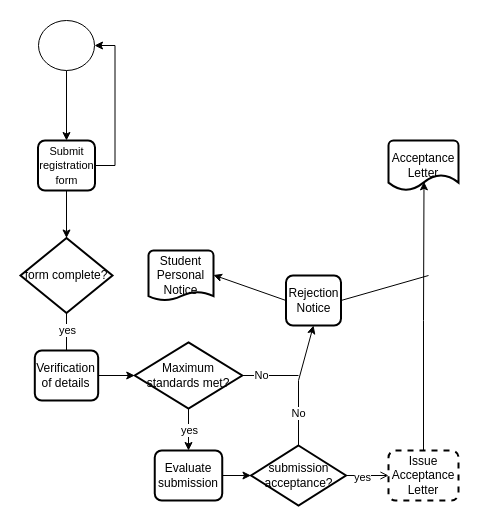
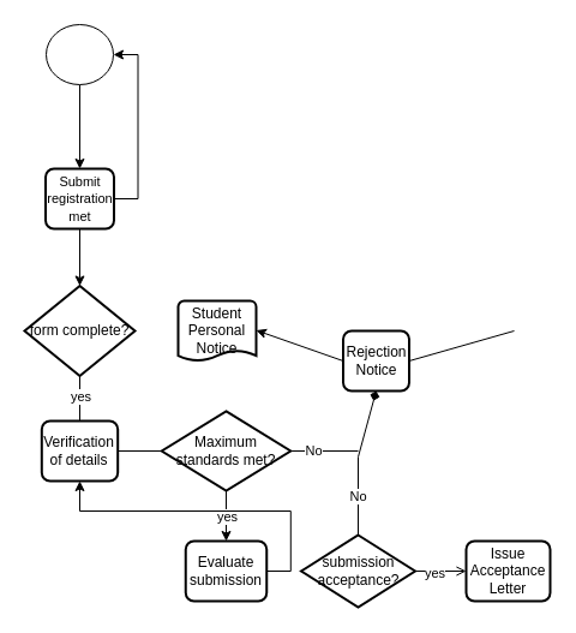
  <mxCell id="0" />
  <mxCell id="1" parent="0" />
  <mxCell id="2" style="edgeStyle=orthogonalEdgeStyle;rounded=0;orthogonalLoop=1;jettySize=auto;html=1;exitX=0.5;exitY=1;exitDx=0;exitDy=0;exitPerimeter=0;entryX=0.5;entryY=0;entryDx=0;entryDy=0;" edge="1" parent="1" source="3" target="4"><mxGeometry relative="1" as="geometry" /></mxCell>
  <mxCell id="3" value="" style="verticalLabelPosition=bottom;verticalAlign=top;html=1;shape=mxgraph.flowchart.on-page_reference;" vertex="1" parent="1"><mxGeometry x="38" y="20" width="56" height="50" as="geometry" /></mxCell>
- <mxCell id="4" value="&lt;font style=&quot;font-size: 11px;&quot;&gt;Submit registration form&lt;/font&gt;" style="rounded=1;whiteSpace=wrap;html=1;absoluteArcSize=1;arcSize=14;strokeWidth=2;" vertex="1" parent="1"><mxGeometry x="37.5" y="140" width="57" height="50" as="geometry" /></mxCell>
+ <mxCell id="4" value="&lt;font style=&quot;font-size: 11px;&quot;&gt;Submit registration met&lt;/font&gt;" style="rounded=1;whiteSpace=wrap;html=1;absoluteArcSize=1;arcSize=14;strokeWidth=2;" vertex="1" parent="1"><mxGeometry x="37.5" y="140" width="57" height="50" as="geometry" /></mxCell>
  <mxCell id="5" style="edgeStyle=orthogonalEdgeStyle;rounded=0;orthogonalLoop=1;jettySize=auto;html=1;exitX=0.5;exitY=1;exitDx=0;exitDy=0;exitPerimeter=0;entryX=0.5;entryY=0;entryDx=0;entryDy=0;endArrow=none;" edge="1" parent="1" source="7" target="8"><mxGeometry relative="1" as="geometry" /></mxCell>
  <mxCell id="6" value="yes&lt;br&gt;" style="edgeLabel;html=1;align=center;verticalAlign=middle;resizable=0;points=[];" vertex="1" connectable="0" parent="5"><mxGeometry x="-0.112" y="-1" relative="1" as="geometry"><mxPoint x="1" as="offset" /></mxGeometry></mxCell>
  <mxCell id="7" value="form complete?" style="strokeWidth=2;html=1;shape=mxgraph.flowchart.decision;whiteSpace=wrap;" vertex="1" parent="1"><mxGeometry x="20" y="237.5" width="92" height="75" as="geometry" /></mxCell>
  <mxCell id="8" value="Verification of details&lt;br&gt;" style="rounded=1;whiteSpace=wrap;html=1;absoluteArcSize=1;arcSize=14;strokeWidth=2;" vertex="1" parent="1"><mxGeometry x="34.31" y="350" width="63.38" height="50" as="geometry" /></mxCell>
  <mxCell id="9" value="Evaluate submission" style="rounded=1;whiteSpace=wrap;html=1;absoluteArcSize=1;arcSize=14;strokeWidth=2;" vertex="1" parent="1"><mxGeometry x="154.25" y="450" width="67.5" height="50" as="geometry" /></mxCell>
  <mxCell id="10" style="edgeStyle=orthogonalEdgeStyle;rounded=0;orthogonalLoop=1;jettySize=auto;html=1;exitX=1;exitY=0.5;exitDx=0;exitDy=0;exitPerimeter=0;entryX=0;entryY=0.5;entryDx=0;entryDy=0;endArrow=open;" edge="1" parent="1" source="12" target="14"><mxGeometry relative="1" as="geometry" /></mxCell>
  <mxCell id="11" value="yes&lt;br&gt;" style="edgeLabel;html=1;align=center;verticalAlign=middle;resizable=0;points=[];" vertex="1" connectable="0" parent="10"><mxGeometry x="-0.232" y="-1" relative="1" as="geometry"><mxPoint as="offset" /></mxGeometry></mxCell>
  <mxCell id="12" value="submission acceptance?" style="strokeWidth=2;html=1;shape=mxgraph.flowchart.decision;whiteSpace=wrap;" vertex="1" parent="1"><mxGeometry x="250.5" y="445" width="95" height="60" as="geometry" /></mxCell>
  <mxCell id="13" value="Rejection Notice" style="rounded=1;whiteSpace=wrap;html=1;absoluteArcSize=1;arcSize=14;strokeWidth=2;" vertex="1" parent="1"><mxGeometry x="285.5" y="275" width="55" height="50" as="geometry" /></mxCell>
- <mxCell id="14" value="Issue Acceptance Letter" style="rounded=1;whiteSpace=wrap;html=1;absoluteArcSize=1;arcSize=14;strokeWidth=2;dashed=1;" vertex="1" parent="1"><mxGeometry x="388" y="450" width="70" height="50" as="geometry" /></mxCell>
+ <mxCell id="14" value="Issue Acceptance Letter" style="rounded=1;whiteSpace=wrap;html=1;absoluteArcSize=1;arcSize=14;strokeWidth=2;" vertex="1" parent="1"><mxGeometry x="388" y="450" width="70" height="50" as="geometry" /></mxCell>
  <mxCell id="15" style="edgeStyle=orthogonalEdgeStyle;rounded=0;orthogonalLoop=1;jettySize=auto;html=1;exitX=0.5;exitY=1;exitDx=0;exitDy=0;exitPerimeter=0;entryX=0.5;entryY=0;entryDx=0;entryDy=0;" edge="1" parent="1" source="17" target="9"><mxGeometry relative="1" as="geometry"><mxPoint x="188" y="440" as="targetPoint" /></mxGeometry></mxCell>
  <mxCell id="16" value="yes&lt;br&gt;" style="edgeLabel;html=1;align=center;verticalAlign=middle;resizable=0;points=[];" vertex="1" connectable="0" parent="15"><mxGeometry x="0.004" relative="1" as="geometry"><mxPoint as="offset" /></mxGeometry></mxCell>
  <mxCell id="17" value="Maximum standards met?" style="strokeWidth=2;html=1;shape=mxgraph.flowchart.decision;whiteSpace=wrap;" vertex="1" parent="1"><mxGeometry x="134.25" y="341.88" width="107.5" height="66.25" as="geometry" /></mxCell>
  <mxCell id="18" value="Student Personal Notice" style="strokeWidth=2;html=1;shape=mxgraph.flowchart.document2;whiteSpace=wrap;size=0.173;" vertex="1" parent="1"><mxGeometry x="148" y="250" width="65" height="50" as="geometry" /></mxCell>
- <mxCell id="19" value="Acceptance Letter" style="strokeWidth=2;html=1;shape=mxgraph.flowchart.document2;whiteSpace=wrap;size=0.314;" vertex="1" parent="1"><mxGeometry x="388" y="140" width="70" height="50" as="geometry" /></mxCell>
  <mxCell id="20" value="" style="endArrow=classic;html=1;rounded=0;" edge="1" parent="1"><mxGeometry width="50" height="50" relative="1" as="geometry"><mxPoint x="248" y="190" as="sourcePoint" /><mxPoint x="248" y="190" as="targetPoint" /></mxGeometry></mxCell>
  <mxCell id="21" value="" style="endArrow=classic;html=1;rounded=0;" edge="1" parent="1"><mxGeometry width="50" height="50" relative="1" as="geometry"><mxPoint x="248" y="190" as="sourcePoint" /><mxPoint x="248" y="190" as="targetPoint" /></mxGeometry></mxCell>
  <mxCell id="22" style="edgeStyle=orthogonalEdgeStyle;rounded=0;orthogonalLoop=1;jettySize=auto;html=1;exitX=0.5;exitY=1;exitDx=0;exitDy=0;entryX=0.5;entryY=0;entryDx=0;entryDy=0;entryPerimeter=0;" edge="1" parent="1" source="4" target="7"><mxGeometry relative="1" as="geometry" /></mxCell>
  <mxCell id="23" style="edgeStyle=orthogonalEdgeStyle;rounded=0;orthogonalLoop=1;jettySize=auto;html=1;exitX=1;exitY=0.5;exitDx=0;exitDy=0;entryX=1;entryY=0.5;entryDx=0;entryDy=0;entryPerimeter=0;" edge="1" parent="1" source="4" target="3"><mxGeometry relative="1" as="geometry" /></mxCell>
- <mxCell id="24" style="edgeStyle=orthogonalEdgeStyle;rounded=0;orthogonalLoop=1;jettySize=auto;html=1;exitX=1;exitY=0.5;exitDx=0;exitDy=0;entryX=0;entryY=0.5;entryDx=0;entryDy=0;entryPerimeter=0;" edge="1" parent="1" source="8" target="17"><mxGeometry relative="1" as="geometry" /></mxCell>
+ <mxCell id="24" style="edgeStyle=orthogonalEdgeStyle;rounded=0;orthogonalLoop=1;jettySize=auto;html=1;exitX=1;exitY=0.5;exitDx=0;exitDy=0;entryX=0;entryY=0.5;entryDx=0;entryDy=0;entryPerimeter=0;endArrow=none;" edge="1" parent="1" source="8" target="17"><mxGeometry relative="1" as="geometry" /></mxCell>
  <mxCell id="25" value="" style="endArrow=classic;html=1;rounded=0;" edge="1" parent="1"><mxGeometry width="50" height="50" relative="1" as="geometry"><mxPoint x="248" y="330" as="sourcePoint" /><mxPoint x="248" y="330" as="targetPoint" /></mxGeometry></mxCell>
- <mxCell id="26" style="edgeStyle=orthogonalEdgeStyle;rounded=0;orthogonalLoop=1;jettySize=auto;html=1;exitX=1;exitY=0.5;exitDx=0;exitDy=0;entryX=0;entryY=0.5;entryDx=0;entryDy=0;entryPerimeter=0;" edge="1" parent="1" source="9" target="12"><mxGeometry relative="1" as="geometry" /></mxCell>
- <mxCell id="27" style="edgeStyle=orthogonalEdgeStyle;rounded=0;orthogonalLoop=1;jettySize=auto;html=1;exitX=0.5;exitY=0;exitDx=0;exitDy=0;entryX=0.507;entryY=0.827;entryDx=0;entryDy=0;entryPerimeter=0;" edge="1" parent="1" source="14" target="19"><mxGeometry relative="1" as="geometry"><Array as="points" /></mxGeometry></mxCell>
- <mxCell id="28" value="" style="endArrow=classic;html=1;rounded=0;exitX=0.5;exitY=0;exitDx=0;exitDy=0;exitPerimeter=0;entryX=0.5;entryY=1;entryDx=0;entryDy=0;" edge="1" parent="1" source="12" target="13"><mxGeometry width="50" height="50" relative="1" as="geometry"><mxPoint x="248" y="330" as="sourcePoint" /><mxPoint x="298" y="320" as="targetPoint" /><Array as="points"><mxPoint x="298" y="380" /></Array></mxGeometry></mxCell>
+ <mxCell id="26" style="edgeStyle=orthogonalEdgeStyle;rounded=0;orthogonalLoop=1;jettySize=auto;html=1;exitX=1;exitY=0.5;exitDx=0;exitDy=0;" edge="1" parent="1" source="9" target="8"><mxGeometry relative="1" as="geometry" /></mxCell>
+ <mxCell id="28" value="" style="endArrow=diamond;html=1;rounded=0;exitX=0.5;exitY=0;exitDx=0;exitDy=0;exitPerimeter=0;entryX=0.5;entryY=1;entryDx=0;entryDy=0;" edge="1" parent="1" source="12" target="13"><mxGeometry width="50" height="50" relative="1" as="geometry"><mxPoint x="248" y="330" as="sourcePoint" /><mxPoint x="298" y="320" as="targetPoint" /><Array as="points"><mxPoint x="298" y="380" /></Array></mxGeometry></mxCell>
  <mxCell id="29" value="No" style="edgeLabel;html=1;align=center;verticalAlign=middle;resizable=0;points=[];" vertex="1" connectable="0" parent="28"><mxGeometry x="-0.453" y="1" relative="1" as="geometry"><mxPoint as="offset" /></mxGeometry></mxCell>
  <mxCell id="30" value="" style="endArrow=classic;html=1;rounded=0;entryX=1;entryY=0.5;entryDx=0;entryDy=0;entryPerimeter=0;exitX=0;exitY=0.5;exitDx=0;exitDy=0;" edge="1" parent="1" source="13"><mxGeometry width="50" height="50" relative="1" as="geometry"><mxPoint x="268" y="274.5" as="sourcePoint" /><mxPoint x="213" y="274.5" as="targetPoint" /></mxGeometry></mxCell>
  <mxCell id="31" value="" style="endArrow=none;html=1;rounded=0;exitX=1;exitY=0.5;exitDx=0;exitDy=0;exitPerimeter=0;" edge="1" parent="1" source="17"><mxGeometry width="50" height="50" relative="1" as="geometry"><mxPoint x="248" y="330" as="sourcePoint" /><mxPoint x="298" y="375" as="targetPoint" /></mxGeometry></mxCell>
  <mxCell id="32" value="No" style="edgeLabel;html=1;align=center;verticalAlign=middle;resizable=0;points=[];" vertex="1" connectable="0" parent="31"><mxGeometry x="-0.327" y="1" relative="1" as="geometry"><mxPoint as="offset" /></mxGeometry></mxCell>
  <mxCell id="33" value="" style="endArrow=none;html=1;rounded=0;entryX=1;entryY=0.5;entryDx=0;entryDy=0;" edge="1" parent="1" target="13"><mxGeometry width="50" height="50" relative="1" as="geometry"><mxPoint x="428" y="275" as="sourcePoint" /><mxPoint x="323" y="270" as="targetPoint" /></mxGeometry></mxCell>
